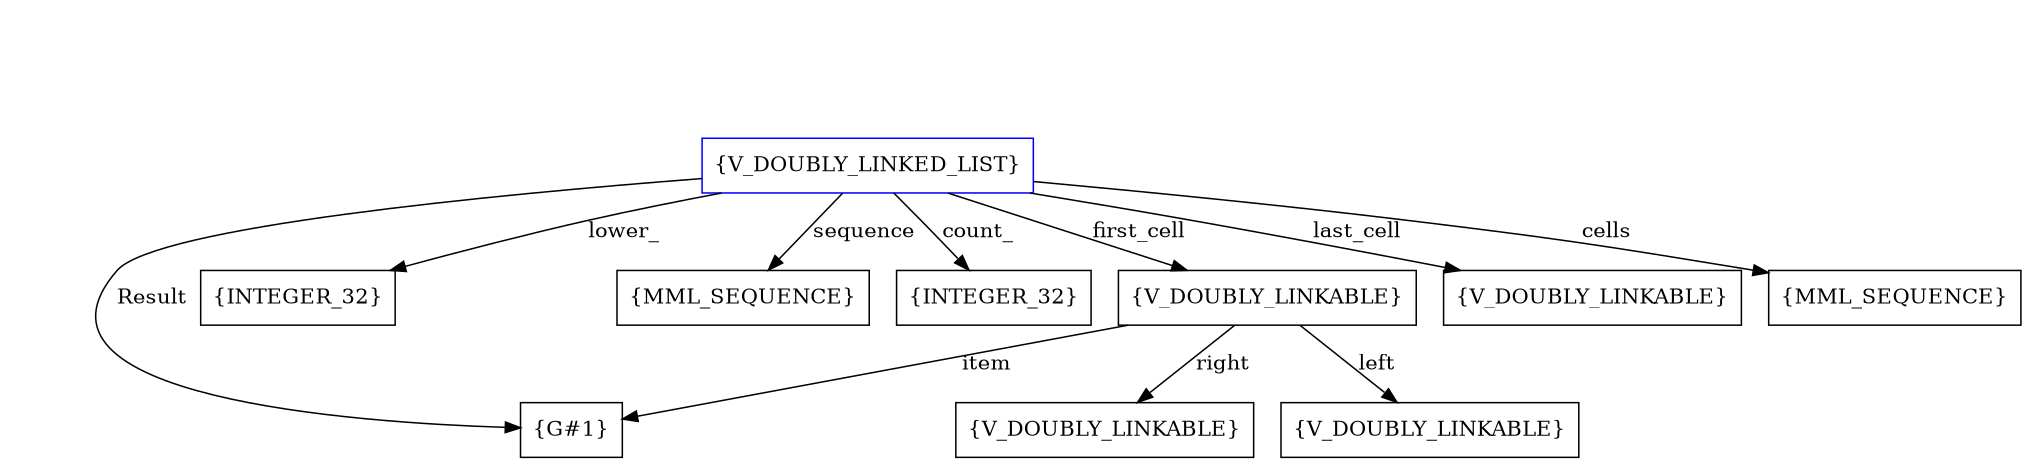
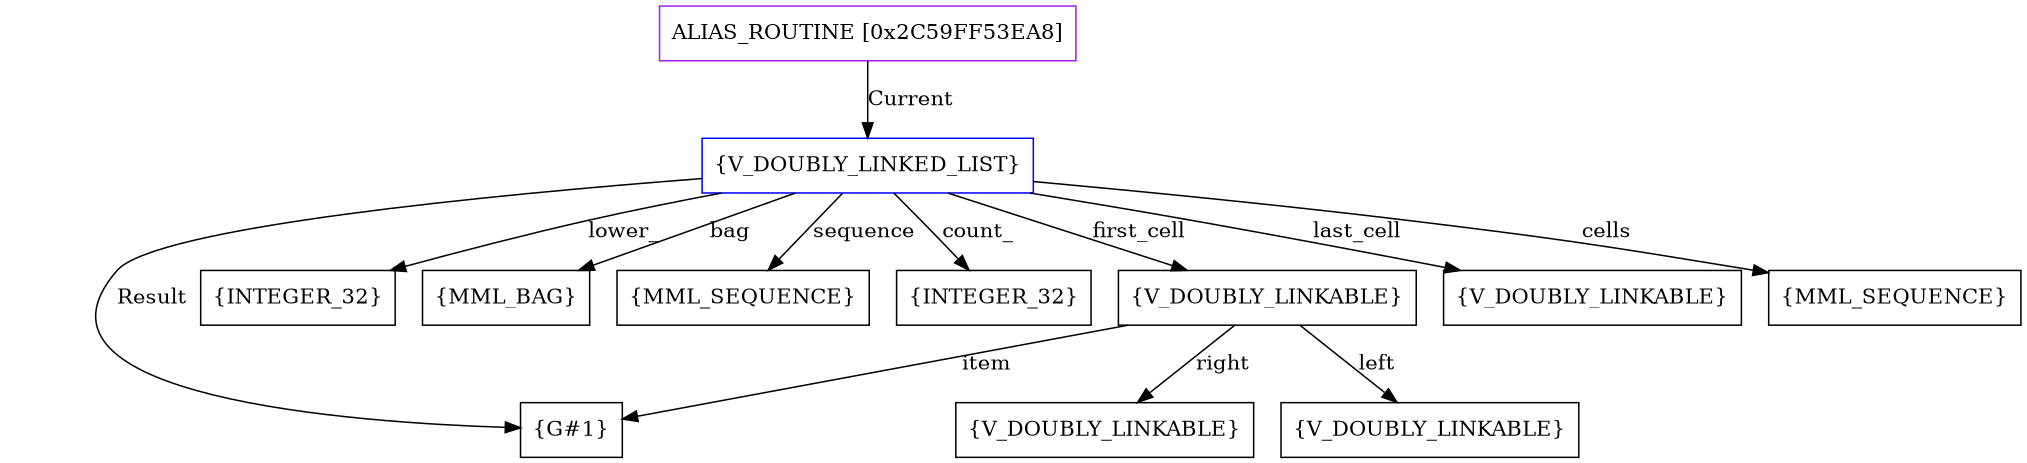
  digraph {
    node [shape=box]
+   n1 [color=purple label=<ALIAS_ROUTINE [0x2C59FF53EA8]>]
    n2 [color=blue label=<{V_DOUBLY_LINKED_LIST}>]
    n3 [label=<{G#1}>]
    n4 [label=<{INTEGER_32}>]
+   n5 [label=<{MML_BAG}>]
    n6 [label=<{MML_SEQUENCE}>]
    n7 [label=<{INTEGER_32}>]
    n8 [label=<{V_DOUBLY_LINKABLE}>]
    n9 [label=<{V_DOUBLY_LINKABLE}>]
    n10 [label=<{MML_SEQUENCE}>]
    n11 [label=<{V_DOUBLY_LINKABLE}>]
    n12 [label=<{V_DOUBLY_LINKABLE}>]
+   n1 -> n2 [label=<Current>]
    n2 -> n3 [label=<Result>]
    n2 -> n4 [label=<lower_>]
+   n2 -> n5 [label=<bag>]
    n2 -> n6 [label=<sequence>]
    n2 -> n7 [label=<count_>]
    n2 -> n8 [label=<first_cell>]
    n2 -> n9 [label=<last_cell>]
    n2 -> n10 [label=<cells>]
    n8 -> n3 [label=<item>]
    n8 -> n11 [label=<right>]
    n8 -> n12 [label=<left>]
  }
